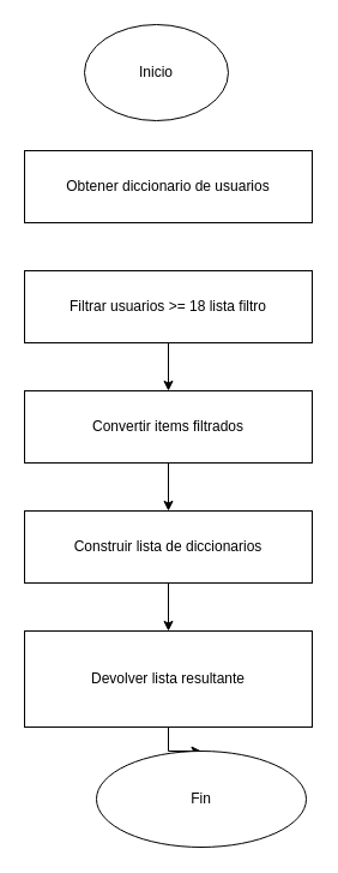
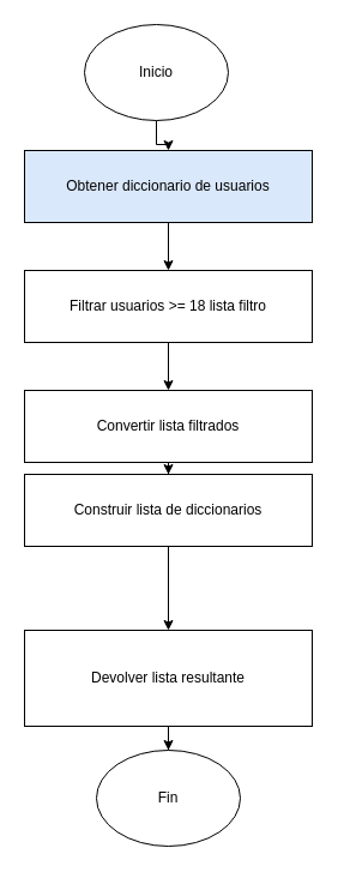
  <mxCell id="0" />
  <mxCell id="1" parent="0" />
+ <mxCell id="2" value="" style="edgeStyle=orthogonalEdgeStyle;rounded=0;orthogonalLoop=1;jettySize=auto;html=1;" edge="1" parent="1" source="3" target="5"><mxGeometry relative="1" as="geometry" /></mxCell>
  <mxCell id="3" value="Inicio" style="ellipse;whiteSpace=wrap;html=1;" vertex="1" parent="1"><mxGeometry x="70" y="20" width="120" height="80" as="geometry" /></mxCell>
- <mxCell id="5" value="Obtener diccionario de usuarios" style="rounded=0;whiteSpace=wrap;html=1;" vertex="1" parent="1"><mxGeometry x="20" y="125" width="240" height="60" as="geometry" /></mxCell>
+ <mxCell id="4" value="" style="edgeStyle=orthogonalEdgeStyle;rounded=0;orthogonalLoop=1;jettySize=auto;html=1;" edge="1" parent="1" source="5" target="7"><mxGeometry relative="1" as="geometry" /></mxCell>
+ <mxCell id="5" value="Obtener diccionario de usuarios" style="rounded=0;whiteSpace=wrap;html=1;fillColor=#dae8fc;" vertex="1" parent="1"><mxGeometry x="20" y="125" width="240" height="60" as="geometry" /></mxCell>
  <mxCell id="6" value="" style="edgeStyle=orthogonalEdgeStyle;rounded=0;orthogonalLoop=1;jettySize=auto;html=1;" edge="1" parent="1" source="7" target="9"><mxGeometry relative="1" as="geometry" /></mxCell>
  <mxCell id="7" value="Filtrar usuarios &amp;gt;= 18 lista filtro" style="rounded=0;whiteSpace=wrap;html=1;" vertex="1" parent="1"><mxGeometry x="20" y="225" width="240" height="60" as="geometry" /></mxCell>
  <mxCell id="8" value="" style="edgeStyle=orthogonalEdgeStyle;rounded=0;orthogonalLoop=1;jettySize=auto;html=1;" edge="1" parent="1" source="9" target="11"><mxGeometry relative="1" as="geometry" /></mxCell>
- <mxCell id="9" value="Convertir items filtrados" style="rounded=0;whiteSpace=wrap;html=1;" vertex="1" parent="1"><mxGeometry x="20" y="325" width="240" height="60" as="geometry" /></mxCell>
+ <mxCell id="9" value="Convertir lista filtrados" style="rounded=0;whiteSpace=wrap;html=1;" vertex="1" parent="1"><mxGeometry x="20" y="325" width="240" height="60" as="geometry" /></mxCell>
  <mxCell id="10" value="" style="edgeStyle=orthogonalEdgeStyle;rounded=0;orthogonalLoop=1;jettySize=auto;html=1;" edge="1" parent="1" source="11" target="13"><mxGeometry relative="1" as="geometry" /></mxCell>
- <mxCell id="11" value="Construir lista de diccionarios" style="rounded=0;whiteSpace=wrap;html=1;" vertex="1" parent="1"><mxGeometry x="20" y="425" width="240" height="60" as="geometry" /></mxCell>
+ <mxCell id="11" value="Construir lista de diccionarios" style="rounded=0;whiteSpace=wrap;html=1;" vertex="1" parent="1"><mxGeometry x="20" y="395" width="240" height="60" as="geometry" /></mxCell>
  <mxCell id="12" value="" style="edgeStyle=orthogonalEdgeStyle;rounded=0;orthogonalLoop=1;jettySize=auto;html=1;" edge="1" parent="1" source="13" target="14"><mxGeometry relative="1" as="geometry" /></mxCell>
  <mxCell id="13" value="Devolver lista resultante" style="rounded=0;whiteSpace=wrap;html=1;" vertex="1" parent="1"><mxGeometry x="20" y="525" width="240" height="80" as="geometry" /></mxCell>
- <mxCell id="14" value="Fin" style="ellipse;whiteSpace=wrap;html=1;" vertex="1" parent="1"><mxGeometry x="80" y="625" width="175" height="80" as="geometry" /></mxCell>
+ <mxCell id="14" value="Fin" style="ellipse;whiteSpace=wrap;html=1;" vertex="1" parent="1"><mxGeometry x="80" y="625" width="120" height="80" as="geometry" /></mxCell>
